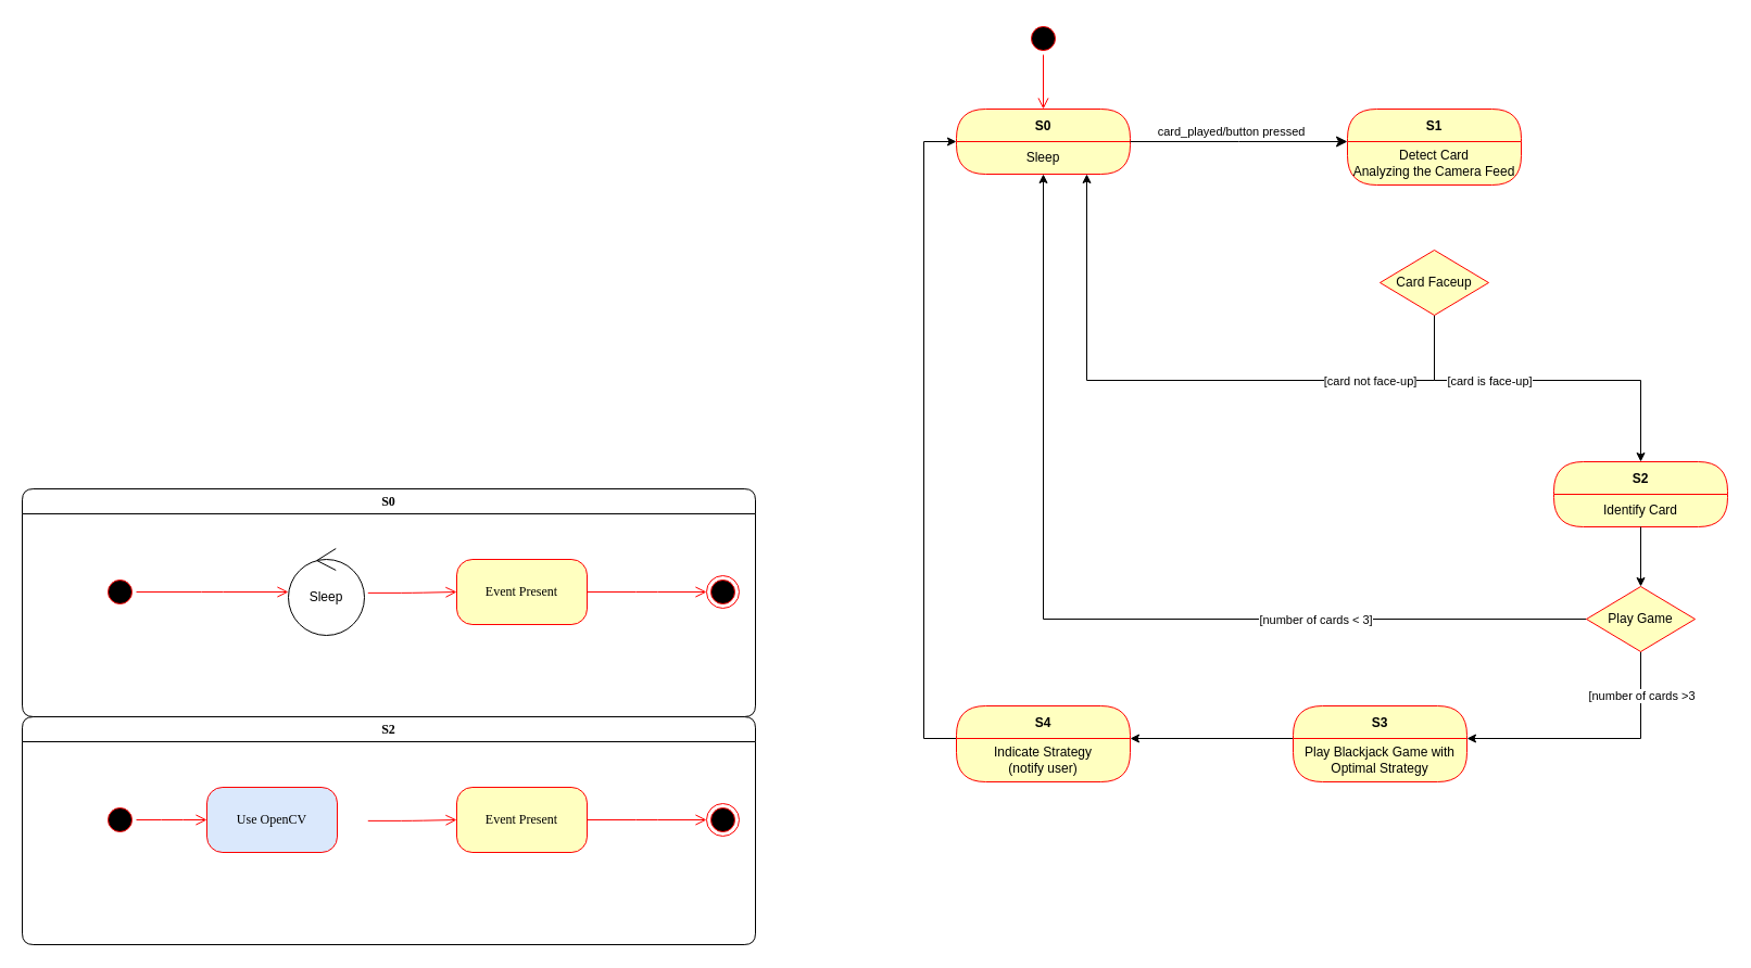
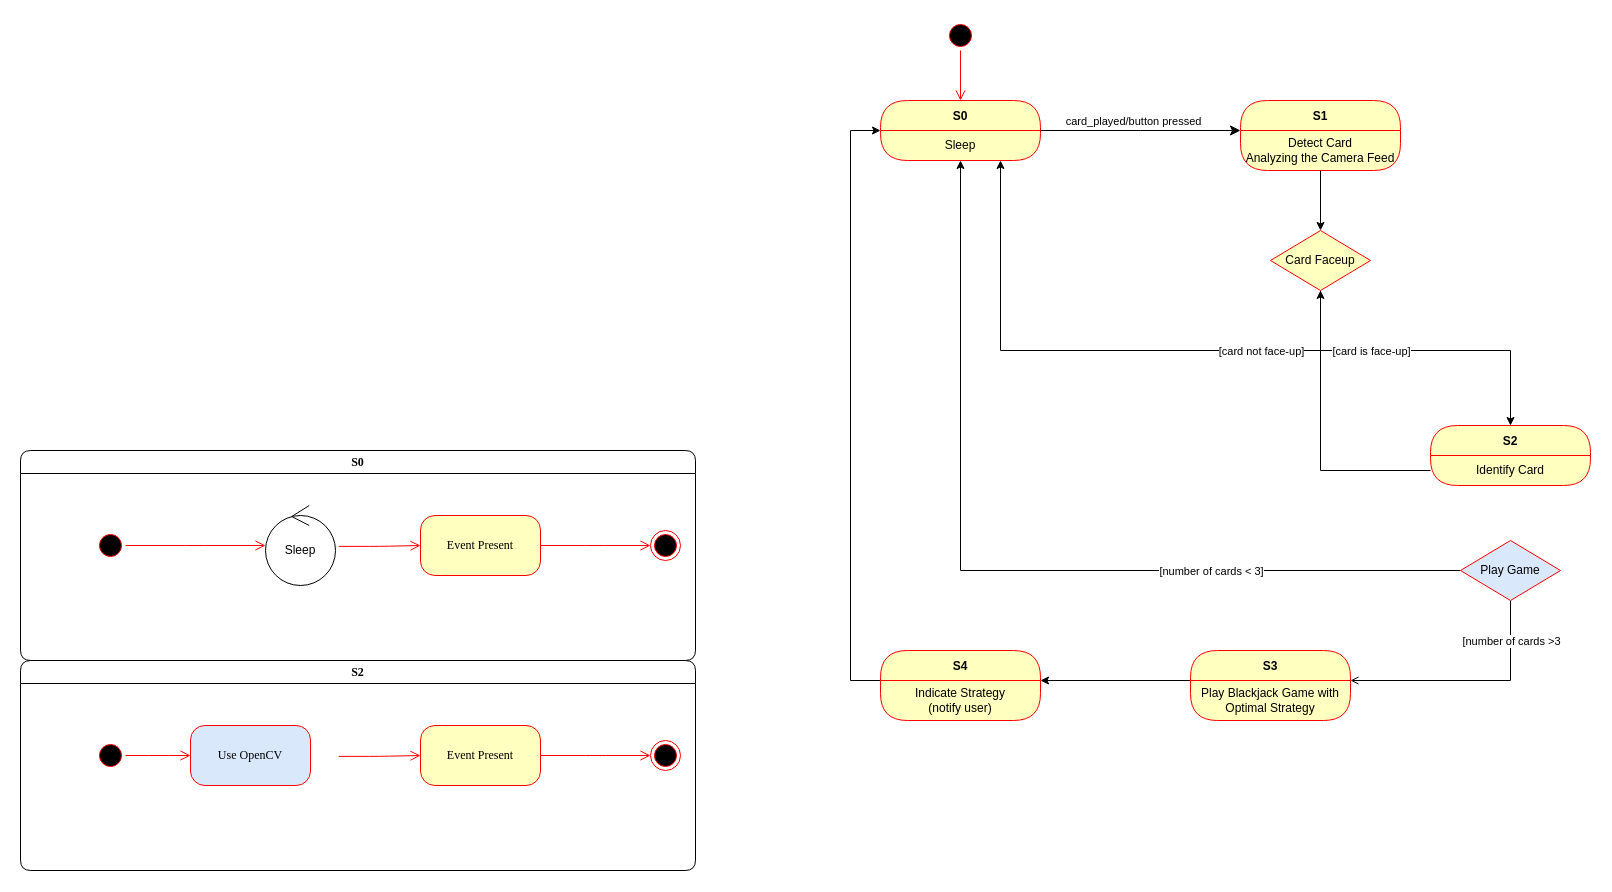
  <mxCell id="0" />
  <mxCell id="1" parent="0" />
  <mxCell id="2" value="" style="ellipse;html=1;shape=startState;fillColor=#000000;strokeColor=#ff0000;rounded=1;shadow=0;comic=0;labelBackgroundColor=none;fontFamily=Verdana;fontSize=12;fontColor=#000000;align=center;direction=south;" parent="1" vertex="1"><mxGeometry x="945" y="20" width="30" height="30" as="geometry" /></mxCell>
  <mxCell id="3" value="S0" style="swimlane;whiteSpace=wrap;html=1;rounded=1;shadow=0;comic=0;labelBackgroundColor=none;strokeWidth=1;fontFamily=Verdana;fontSize=12;align=center;" parent="1" vertex="1"><mxGeometry x="20" y="450" width="675" height="210" as="geometry" /></mxCell>
  <mxCell id="4" style="edgeStyle=elbowEdgeStyle;html=1;labelBackgroundColor=none;endArrow=open;endSize=8;strokeColor=#ff0000;fontFamily=Verdana;fontSize=12;align=left;exitX=1.047;exitY=0.511;exitDx=0;exitDy=0;exitPerimeter=0;" parent="3" source="10" target="8" edge="1"><mxGeometry relative="1" as="geometry"><mxPoint x="335" y="95" as="sourcePoint" /></mxGeometry></mxCell>
  <mxCell id="5" value="" style="ellipse;html=1;shape=endState;fillColor=#000000;strokeColor=#ff0000;rounded=1;shadow=0;comic=0;labelBackgroundColor=none;fontFamily=Verdana;fontSize=12;fontColor=#000000;align=center;" parent="3" vertex="1"><mxGeometry x="630" y="80" width="30" height="30" as="geometry" /></mxCell>
  <mxCell id="6" style="edgeStyle=elbowEdgeStyle;html=1;labelBackgroundColor=none;endArrow=open;endSize=8;strokeColor=#ff0000;fontFamily=Verdana;fontSize=12;align=left;entryX=0;entryY=0.5;entryDx=0;entryDy=0;entryPerimeter=0;" parent="3" source="7" target="10" edge="1"><mxGeometry relative="1" as="geometry"><mxPoint x="215" y="95" as="targetPoint" /></mxGeometry></mxCell>
  <mxCell id="7" value="" style="ellipse;html=1;shape=startState;fillColor=#000000;strokeColor=#ff0000;rounded=1;shadow=0;comic=0;labelBackgroundColor=none;fontFamily=Verdana;fontSize=12;fontColor=#000000;align=center;direction=south;" parent="3" vertex="1"><mxGeometry x="75" y="80" width="30" height="30" as="geometry" /></mxCell>
  <mxCell id="8" value="Event Present" style="rounded=1;whiteSpace=wrap;html=1;arcSize=24;fillColor=#ffffc0;strokeColor=#ff0000;shadow=0;comic=0;labelBackgroundColor=none;fontFamily=Verdana;fontSize=12;fontColor=#000000;align=center;" parent="3" vertex="1"><mxGeometry x="400" y="65" width="120" height="60" as="geometry" /></mxCell>
  <mxCell id="9" style="edgeStyle=elbowEdgeStyle;html=1;labelBackgroundColor=none;endArrow=open;endSize=8;strokeColor=#ff0000;fontFamily=Verdana;fontSize=12;align=left;" parent="3" target="5" edge="1"><mxGeometry relative="1" as="geometry"><mxPoint x="520" y="95" as="sourcePoint" /></mxGeometry></mxCell>
  <mxCell id="10" value="Sleep" style="ellipse;shape=umlControl;whiteSpace=wrap;html=1;" parent="3" vertex="1"><mxGeometry x="245" y="55" width="70" height="80" as="geometry" /></mxCell>
  <mxCell id="11" style="edgeStyle=orthogonalEdgeStyle;html=1;labelBackgroundColor=none;endArrow=open;endSize=8;strokeColor=#ff0000;fontFamily=Verdana;fontSize=12;align=left;entryX=0.5;entryY=0;entryDx=0;entryDy=0;" parent="1" source="2" target="17" edge="1"><mxGeometry relative="1" as="geometry"><mxPoint x="1107.5" y="25" as="targetPoint" /><Array as="points"><mxPoint x="960" y="25" /></Array></mxGeometry></mxCell>
  <mxCell id="12" style="edgeStyle=orthogonalEdgeStyle;html=1;labelBackgroundColor=none;endArrow=open;endSize=8;strokeColor=#ff0000;fontFamily=Verdana;fontSize=12;align=left;entryX=0;entryY=0.5;" parent="1" edge="1"><mxGeometry relative="1" as="geometry"><Array as="points"><mxPoint x="920" y="210" /></Array><mxPoint x="920" y="160" as="sourcePoint" /></mxGeometry></mxCell>
  <mxCell id="13" style="edgeStyle=orthogonalEdgeStyle;html=1;entryX=0.75;entryY=0;labelBackgroundColor=none;endArrow=open;endSize=8;strokeColor=#ff0000;fontFamily=Verdana;fontSize=12;align=left;exitX=0.5;exitY=1;" parent="1" edge="1"><mxGeometry relative="1" as="geometry"><mxPoint x="1090" y="240" as="sourcePoint" /><Array as="points"><mxPoint x="1090" y="270" /><mxPoint x="920" y="270" /></Array></mxGeometry></mxCell>
  <mxCell id="14" style="edgeStyle=orthogonalEdgeStyle;html=1;exitX=0.25;exitY=0;entryX=0.25;entryY=1;labelBackgroundColor=none;endArrow=open;endSize=8;strokeColor=#ff0000;fontFamily=Verdana;fontSize=12;align=left;" parent="1" edge="1"><mxGeometry relative="1" as="geometry"><mxPoint x="860" y="160" as="targetPoint" /></mxGeometry></mxCell>
  <mxCell id="15" style="edgeStyle=orthogonalEdgeStyle;html=1;exitX=1;exitY=0.5;entryX=0;entryY=0.5;labelBackgroundColor=none;endArrow=open;endSize=8;strokeColor=#ff0000;fontFamily=Verdana;fontSize=12;align=left;" parent="1" edge="1"><mxGeometry relative="1" as="geometry"><mxPoint x="950" y="320" as="sourcePoint" /></mxGeometry></mxCell>
  <mxCell id="16" style="edgeStyle=orthogonalEdgeStyle;html=1;exitX=0.5;exitY=0;entryX=1;entryY=0.75;labelBackgroundColor=none;endArrow=open;endSize=8;strokeColor=#ff0000;fontFamily=Verdana;fontSize=12;align=left;" parent="1" edge="1"><mxGeometry relative="1" as="geometry"><mxPoint x="1150" y="225" as="targetPoint" /></mxGeometry></mxCell>
  <mxCell id="17" value="S0" style="swimlane;fontStyle=1;align=center;verticalAlign=middle;childLayout=stackLayout;horizontal=1;startSize=30;horizontalStack=0;resizeParent=0;resizeLast=1;container=0;fontColor=#000000;collapsible=0;rounded=1;arcSize=30;strokeColor=#ff0000;fillColor=#ffffc0;swimlaneFillColor=#ffffc0;dropTarget=0;" parent="1" vertex="1"><mxGeometry x="880" y="100" width="160" height="60" as="geometry" /></mxCell>
  <mxCell id="18" value="Sleep" style="text;html=1;strokeColor=none;fillColor=none;align=center;verticalAlign=middle;spacingLeft=4;spacingRight=4;whiteSpace=wrap;overflow=hidden;rotatable=0;fontColor=#000000;" parent="17" vertex="1"><mxGeometry y="30" width="160" height="30" as="geometry" /></mxCell>
  <mxCell id="19" value="Sleep" style="text;html=1;strokeColor=none;fillColor=none;align=center;verticalAlign=middle;spacingLeft=4;spacingRight=4;whiteSpace=wrap;overflow=hidden;rotatable=0;fontColor=#000000;" parent="17" vertex="1"><mxGeometry y="60" width="160" as="geometry" /></mxCell>
  <mxCell id="20" value="S1" style="swimlane;fontStyle=1;align=center;verticalAlign=middle;childLayout=stackLayout;horizontal=1;startSize=30;horizontalStack=0;resizeParent=0;resizeLast=1;container=0;fontColor=#000000;collapsible=0;rounded=1;arcSize=30;strokeColor=#ff0000;fillColor=#ffffc0;swimlaneFillColor=#ffffc0;dropTarget=0;" parent="1" vertex="1"><mxGeometry x="1240" y="100" width="160" height="70" as="geometry" /></mxCell>
  <mxCell id="21" value="Detect Card&lt;br&gt;Analyzing the Camera Feed" style="text;html=1;strokeColor=none;fillColor=none;align=center;verticalAlign=middle;spacingLeft=4;spacingRight=4;whiteSpace=wrap;overflow=hidden;rotatable=0;fontColor=#000000;" parent="20" vertex="1"><mxGeometry y="30" width="160" height="40" as="geometry" /></mxCell>
  <mxCell id="22" value="" style="edgeStyle=orthogonalEdgeStyle;html=1;verticalAlign=bottom;endArrow=classic;endSize=8;strokeColor=#000000;rounded=0;exitX=1;exitY=0;exitDx=0;exitDy=0;entryX=0;entryY=0;entryDx=0;entryDy=0;endFill=1;" parent="1" source="18" target="21" edge="1"><mxGeometry relative="1" as="geometry"><mxPoint x="1200" y="180" as="targetPoint" /><mxPoint x="959.62" y="160" as="sourcePoint" /><Array as="points"><mxPoint x="1140" y="130" /><mxPoint x="1140" y="130" /></Array></mxGeometry></mxCell>
  <mxCell id="23" value="card_played/button pressed" style="edgeLabel;html=1;align=center;verticalAlign=middle;resizable=0;points=[];" parent="22" vertex="1" connectable="0"><mxGeometry x="-0.076" y="4" relative="1" as="geometry"><mxPoint y="-6" as="offset" /></mxGeometry></mxCell>
  <mxCell id="24" value="" style="edgeStyle=orthogonalEdgeStyle;rounded=0;orthogonalLoop=1;jettySize=auto;html=1;strokeColor=#000000;entryX=0.5;entryY=0;entryDx=0;entryDy=0;" parent="1" source="28" target="32" edge="1"><mxGeometry relative="1" as="geometry"><mxPoint x="1420" y="350" as="targetPoint" /><Array as="points"><mxPoint x="1320" y="350" /><mxPoint x="1510" y="350" /></Array></mxGeometry></mxCell>
  <mxCell id="25" value="[card is face-up]" style="edgeLabel;html=1;align=center;verticalAlign=middle;resizable=0;points=[];" parent="24" vertex="1" connectable="0"><mxGeometry x="-0.133" y="4" relative="1" as="geometry"><mxPoint x="-31" y="4" as="offset" /></mxGeometry></mxCell>
  <mxCell id="26" style="edgeStyle=orthogonalEdgeStyle;rounded=0;orthogonalLoop=1;jettySize=auto;html=1;entryX=0.75;entryY=1;entryDx=0;entryDy=0;strokeColor=#000000;" parent="1" source="28" target="18" edge="1"><mxGeometry relative="1" as="geometry"><Array as="points"><mxPoint x="1320" y="350" /><mxPoint x="1000" y="350" /></Array></mxGeometry></mxCell>
  <mxCell id="27" value="[card not face-up]" style="edgeLabel;html=1;align=center;verticalAlign=middle;resizable=0;points=[];" parent="26" vertex="1" connectable="0"><mxGeometry x="-0.327" y="-3" relative="1" as="geometry"><mxPoint x="72" y="3" as="offset" /></mxGeometry></mxCell>
  <mxCell id="28" value="Card Faceup" style="rhombus;whiteSpace=wrap;html=1;fontColor=#000000;fillColor=#ffffc0;strokeColor=#ff0000;" parent="1" vertex="1"><mxGeometry x="1270" y="230" width="100" height="60" as="geometry" /></mxCell>
- <mxCell id="30" value="" style="edgeStyle=orthogonalEdgeStyle;rounded=0;orthogonalLoop=1;jettySize=auto;html=1;strokeColor=#000000;entryX=1;entryY=0;entryDx=0;entryDy=0;exitX=0.5;exitY=1;exitDx=0;exitDy=0;" parent="1" source="50" target="44" edge="1"><mxGeometry relative="1" as="geometry"><Array as="points"><mxPoint x="1510" y="680" /></Array></mxGeometry></mxCell>
+ <mxCell id="29" style="edgeStyle=orthogonalEdgeStyle;rounded=0;orthogonalLoop=1;jettySize=auto;html=1;entryX=0.5;entryY=0;entryDx=0;entryDy=0;strokeColor=#000000;" parent="1" source="21" target="28" edge="1"><mxGeometry relative="1" as="geometry" /></mxCell>
+ <mxCell id="30" value="" style="edgeStyle=orthogonalEdgeStyle;rounded=0;orthogonalLoop=1;jettySize=auto;html=1;strokeColor=#000000;entryX=1;entryY=0;entryDx=0;entryDy=0;exitX=0.5;exitY=1;exitDx=0;exitDy=0;endArrow=open;" parent="1" source="50" target="44" edge="1"><mxGeometry relative="1" as="geometry"><Array as="points"><mxPoint x="1510" y="680" /></Array></mxGeometry></mxCell>
  <mxCell id="31" value="[number of cards &amp;gt;3" style="edgeLabel;html=1;align=center;verticalAlign=middle;resizable=0;points=[];" vertex="1" connectable="0" parent="30"><mxGeometry x="-0.35" y="-2" relative="1" as="geometry"><mxPoint x="2" y="-38" as="offset" /></mxGeometry></mxCell>
  <mxCell id="32" value="S2" style="swimlane;fontStyle=1;align=center;verticalAlign=middle;childLayout=stackLayout;horizontal=1;startSize=30;horizontalStack=0;resizeParent=0;resizeLast=1;container=0;fontColor=#000000;collapsible=0;rounded=1;arcSize=30;strokeColor=#ff0000;fillColor=#ffffc0;swimlaneFillColor=#ffffc0;dropTarget=0;" parent="1" vertex="1"><mxGeometry x="1430" y="425" width="160" height="60" as="geometry" /></mxCell>
  <mxCell id="33" value="Identify Card" style="text;html=1;strokeColor=none;fillColor=none;align=center;verticalAlign=middle;spacingLeft=4;spacingRight=4;whiteSpace=wrap;overflow=hidden;rotatable=0;fontColor=#000000;" parent="32" vertex="1"><mxGeometry y="30" width="160" height="30" as="geometry" /></mxCell>
  <mxCell id="34" value="S2" style="swimlane;whiteSpace=wrap;html=1;rounded=1;shadow=0;comic=0;labelBackgroundColor=none;strokeWidth=1;fontFamily=Verdana;fontSize=12;align=center;" parent="1" vertex="1"><mxGeometry x="20" y="660" width="675" height="210" as="geometry" /></mxCell>
  <mxCell id="35" style="edgeStyle=elbowEdgeStyle;html=1;labelBackgroundColor=none;endArrow=open;endSize=8;strokeColor=#ff0000;fontFamily=Verdana;fontSize=12;align=left;exitX=1.047;exitY=0.511;exitDx=0;exitDy=0;exitPerimeter=0;" parent="34" target="39" edge="1"><mxGeometry relative="1" as="geometry"><mxPoint x="318.29" y="95.88" as="sourcePoint" /></mxGeometry></mxCell>
  <mxCell id="36" value="" style="ellipse;html=1;shape=endState;fillColor=#000000;strokeColor=#ff0000;rounded=1;shadow=0;comic=0;labelBackgroundColor=none;fontFamily=Verdana;fontSize=12;fontColor=#000000;align=center;" parent="34" vertex="1"><mxGeometry x="630" y="80" width="30" height="30" as="geometry" /></mxCell>
  <mxCell id="37" style="edgeStyle=elbowEdgeStyle;html=1;labelBackgroundColor=none;endArrow=open;endSize=8;strokeColor=#ff0000;fontFamily=Verdana;fontSize=12;align=left;entryX=0;entryY=0.5;entryDx=0;entryDy=0;" parent="34" source="38" target="41" edge="1"><mxGeometry relative="1" as="geometry"><mxPoint x="170" y="95" as="targetPoint" /></mxGeometry></mxCell>
  <mxCell id="38" value="" style="ellipse;html=1;shape=startState;fillColor=#000000;strokeColor=#ff0000;rounded=1;shadow=0;comic=0;labelBackgroundColor=none;fontFamily=Verdana;fontSize=12;fontColor=#000000;align=center;direction=south;" parent="34" vertex="1"><mxGeometry x="75" y="80" width="30" height="30" as="geometry" /></mxCell>
  <mxCell id="39" value="Event Present" style="rounded=1;whiteSpace=wrap;html=1;arcSize=24;fillColor=#ffffc0;strokeColor=#ff0000;shadow=0;comic=0;labelBackgroundColor=none;fontFamily=Verdana;fontSize=12;fontColor=#000000;align=center;" parent="34" vertex="1"><mxGeometry x="400" y="65" width="120" height="60" as="geometry" /></mxCell>
  <mxCell id="40" style="edgeStyle=elbowEdgeStyle;html=1;labelBackgroundColor=none;endArrow=open;endSize=8;strokeColor=#ff0000;fontFamily=Verdana;fontSize=12;align=left;" parent="34" target="36" edge="1"><mxGeometry relative="1" as="geometry"><mxPoint x="520" y="95" as="sourcePoint" /></mxGeometry></mxCell>
  <mxCell id="41" value="Use OpenCV" style="rounded=1;whiteSpace=wrap;html=1;arcSize=24;fillColor=#dae8fc;strokeColor=#ff0000;shadow=0;comic=0;labelBackgroundColor=none;fontFamily=Verdana;fontSize=12;fontColor=#000000;align=center;" parent="34" vertex="1"><mxGeometry x="170" y="65" width="120" height="60" as="geometry" /></mxCell>
  <mxCell id="42" value="" style="edgeStyle=orthogonalEdgeStyle;rounded=0;orthogonalLoop=1;jettySize=auto;html=1;strokeColor=#000000;exitX=0;exitY=0;exitDx=0;exitDy=0;entryX=1;entryY=0;entryDx=0;entryDy=0;" parent="1" source="44" target="47" edge="1"><mxGeometry relative="1" as="geometry"><Array as="points"><mxPoint x="1190" y="680" /></Array></mxGeometry></mxCell>
  <mxCell id="43" value="S3" style="swimlane;fontStyle=1;align=center;verticalAlign=middle;childLayout=stackLayout;horizontal=1;startSize=30;horizontalStack=0;resizeParent=0;resizeLast=1;container=0;fontColor=#000000;collapsible=0;rounded=1;arcSize=30;strokeColor=#ff0000;fillColor=#ffffc0;swimlaneFillColor=#ffffc0;dropTarget=0;" parent="1" vertex="1"><mxGeometry x="1190" y="650" width="160" height="70" as="geometry" /></mxCell>
  <mxCell id="44" value="Play Blackjack Game with Optimal Strategy" style="text;html=1;strokeColor=none;fillColor=none;align=center;verticalAlign=middle;spacingLeft=4;spacingRight=4;whiteSpace=wrap;overflow=hidden;rotatable=0;fontColor=#000000;" parent="43" vertex="1"><mxGeometry y="30" width="160" height="40" as="geometry" /></mxCell>
  <mxCell id="45" style="edgeStyle=orthogonalEdgeStyle;rounded=0;orthogonalLoop=1;jettySize=auto;html=1;entryX=0;entryY=0;entryDx=0;entryDy=0;strokeColor=#000000;exitX=0;exitY=0;exitDx=0;exitDy=0;" parent="1" source="47" target="18" edge="1"><mxGeometry relative="1" as="geometry"><Array as="points"><mxPoint x="850" y="680" /><mxPoint x="850" y="130" /></Array></mxGeometry></mxCell>
  <mxCell id="46" value="S4" style="swimlane;fontStyle=1;align=center;verticalAlign=middle;childLayout=stackLayout;horizontal=1;startSize=30;horizontalStack=0;resizeParent=0;resizeLast=1;container=0;fontColor=#000000;collapsible=0;rounded=1;arcSize=30;strokeColor=#ff0000;fillColor=#ffffc0;swimlaneFillColor=#ffffc0;dropTarget=0;" parent="1" vertex="1"><mxGeometry x="880" y="650" width="160" height="70" as="geometry" /></mxCell>
  <mxCell id="47" value="Indicate Strategy &lt;br&gt;(notify user)" style="text;html=1;strokeColor=none;fillColor=none;align=center;verticalAlign=middle;spacingLeft=4;spacingRight=4;whiteSpace=wrap;overflow=hidden;rotatable=0;fontColor=#000000;" parent="46" vertex="1"><mxGeometry y="30" width="160" height="40" as="geometry" /></mxCell>
  <mxCell id="48" style="edgeStyle=orthogonalEdgeStyle;rounded=0;orthogonalLoop=1;jettySize=auto;html=1;entryX=0.5;entryY=1;entryDx=0;entryDy=0;strokeColor=#000000;exitX=0;exitY=0.5;exitDx=0;exitDy=0;" parent="1" source="50" target="18" edge="1"><mxGeometry relative="1" as="geometry"><mxPoint x="985" y="590" as="sourcePoint" /><mxPoint x="890" y="140" as="targetPoint" /><Array as="points"><mxPoint x="960" y="570" /></Array></mxGeometry></mxCell>
  <mxCell id="49" value="[number of cards &amp;lt; 3]" style="edgeLabel;html=1;align=center;verticalAlign=middle;resizable=0;points=[];" parent="48" vertex="1" connectable="0"><mxGeometry x="-0.796" y="-3" relative="1" as="geometry"><mxPoint x="-157" y="3" as="offset" /></mxGeometry></mxCell>
- <mxCell id="50" value="Play Game" style="rhombus;whiteSpace=wrap;html=1;fontColor=#000000;fillColor=#ffffc0;strokeColor=#ff0000;" vertex="1" parent="1"><mxGeometry x="1460" y="540" width="100" height="60" as="geometry" /></mxCell>
- <mxCell id="51" style="edgeStyle=orthogonalEdgeStyle;rounded=0;orthogonalLoop=1;jettySize=auto;html=1;entryX=0.5;entryY=0;entryDx=0;entryDy=0;strokeColor=#000000;endArrow=classic;endFill=1;" edge="1" parent="1" source="33" target="50"><mxGeometry relative="1" as="geometry" /></mxCell>
+ <mxCell id="50" value="Play Game" style="rhombus;whiteSpace=wrap;html=1;fontColor=#000000;fillColor=#dae8fc;strokeColor=#ff0000;" vertex="1" parent="1"><mxGeometry x="1460" y="540" width="100" height="60" as="geometry" /></mxCell>
+ <mxCell id="51" style="edgeStyle=orthogonalEdgeStyle;rounded=0;orthogonalLoop=1;jettySize=auto;html=1;strokeColor=#000000;endArrow=classic;endFill=1;" edge="1" parent="1" source="33" target="28"><mxGeometry relative="1" as="geometry" /></mxCell>
